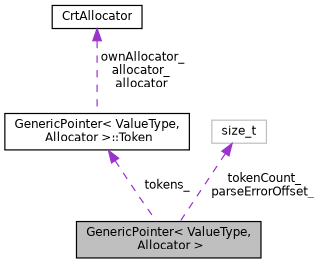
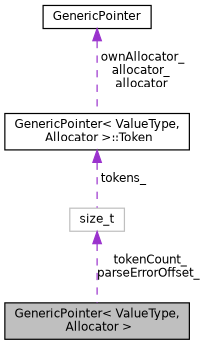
  digraph {
    node [color=black fillcolor=white fontname=Helvetica fontsize=10 shape=record style=filled]
    edge [color=darkorchid3 dir=back fontname=Helvetica fontsize=10 labelfontname=Helvetica labelfontsize=10 style=dashed]
    n1 [fillcolor=grey75 fontcolor=black height=0.2 label="GenericPointer\< ValueType,\l Allocator \>" width=0.4]
    n2 [height=0.2 label="GenericPointer\< ValueType,\l Allocator \>::Token" width=0.4]
-   n3 [height=0.2 label=CrtAllocator width=0.4]
+   n3 [height=0.2 label=GenericPointer width=0.4]
    n4 [color=grey75 height=0.2 label=size_t width=0.4]
-   n2 -> n1 [label=" tokens_"]
+   n2 -> n4 [label=" tokens_"]
    n3 -> n2 [label=" ownAllocator_\nallocator_\nallocator"]
    n4 -> n1 [label=" tokenCount_\nparseErrorOffset_"]
  }
